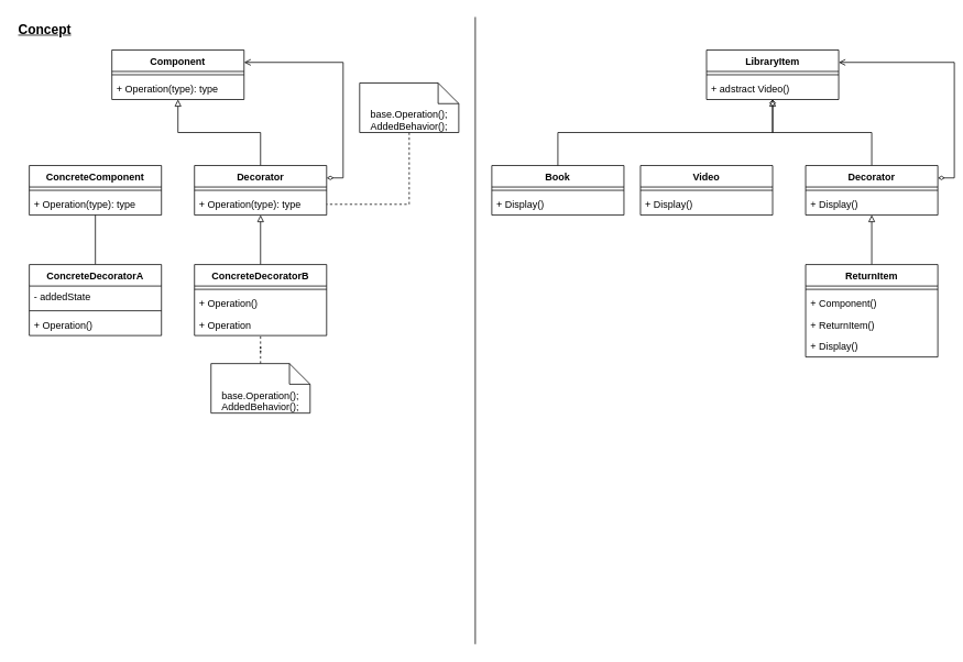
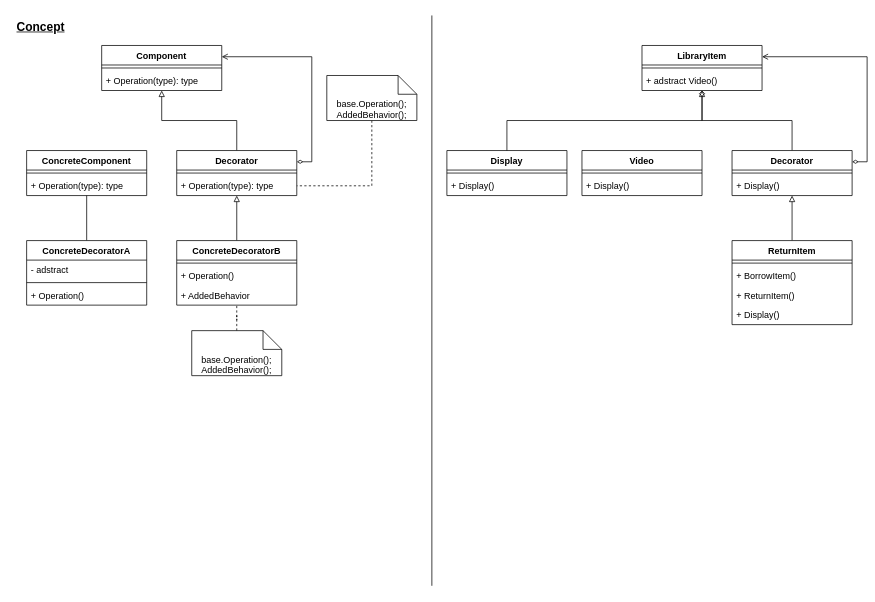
  <mxCell id="0" />
  <mxCell id="1" parent="0" />
  <mxCell id="2" value="Component" style="swimlane;fontStyle=1;align=center;verticalAlign=top;childLayout=stackLayout;horizontal=1;startSize=26;horizontalStack=0;resizeParent=1;resizeParentMax=0;resizeLast=0;collapsible=1;marginBottom=0;" parent="1" vertex="1"><mxGeometry x="135" y="60" width="160" height="60" as="geometry" /></mxCell>
  <mxCell id="3" value="" style="line;strokeWidth=1;fillColor=none;align=left;verticalAlign=middle;spacingTop=-1;spacingLeft=3;spacingRight=3;rotatable=0;labelPosition=right;points=[];portConstraint=eastwest;" parent="2" vertex="1"><mxGeometry y="26" width="160" height="8" as="geometry" /></mxCell>
  <mxCell id="4" value="+ Operation(type): type" style="text;strokeColor=none;fillColor=none;align=left;verticalAlign=top;spacingLeft=4;spacingRight=4;overflow=hidden;rotatable=0;points=[[0,0.5],[1,0.5]];portConstraint=eastwest;" parent="2" vertex="1"><mxGeometry y="34" width="160" height="26" as="geometry" /></mxCell>
  <mxCell id="5" style="edgeStyle=orthogonalEdgeStyle;rounded=0;orthogonalLoop=1;jettySize=auto;html=1;exitX=1;exitY=0.25;exitDx=0;exitDy=0;entryX=1;entryY=0.25;entryDx=0;entryDy=0;endArrow=open;endFill=0;startArrow=diamondThin;startFill=0;" parent="1" source="7" target="2" edge="1"><mxGeometry relative="1" as="geometry" /></mxCell>
  <mxCell id="6" style="edgeStyle=orthogonalEdgeStyle;rounded=0;orthogonalLoop=1;jettySize=auto;html=1;startArrow=none;startFill=0;endArrow=block;endFill=0;" parent="1" source="7" target="2" edge="1"><mxGeometry relative="1" as="geometry" /></mxCell>
  <mxCell id="7" value="Decorator" style="swimlane;fontStyle=1;align=center;verticalAlign=top;childLayout=stackLayout;horizontal=1;startSize=26;horizontalStack=0;resizeParent=1;resizeParentMax=0;resizeLast=0;collapsible=1;marginBottom=0;" parent="1" vertex="1"><mxGeometry x="235" y="200" width="160" height="60" as="geometry" /></mxCell>
  <mxCell id="8" value="" style="line;strokeWidth=1;fillColor=none;align=left;verticalAlign=middle;spacingTop=-1;spacingLeft=3;spacingRight=3;rotatable=0;labelPosition=right;points=[];portConstraint=eastwest;" parent="7" vertex="1"><mxGeometry y="26" width="160" height="8" as="geometry" /></mxCell>
  <mxCell id="9" value="+ Operation(type): type" style="text;strokeColor=none;fillColor=none;align=left;verticalAlign=top;spacingLeft=4;spacingRight=4;overflow=hidden;rotatable=0;points=[[0,0.5],[1,0.5]];portConstraint=eastwest;" parent="7" vertex="1"><mxGeometry y="34" width="160" height="26" as="geometry" /></mxCell>
  <mxCell id="10" style="edgeStyle=orthogonalEdgeStyle;rounded=0;orthogonalLoop=1;jettySize=auto;html=1;startArrow=none;startFill=0;endArrow=none;endFill=0;" parent="1" source="11" target="15" edge="1"><mxGeometry relative="1" as="geometry" /></mxCell>
  <mxCell id="11" value="ConcreteDecoratorA" style="swimlane;fontStyle=1;align=center;verticalAlign=top;childLayout=stackLayout;horizontal=1;startSize=26;horizontalStack=0;resizeParent=1;resizeParentMax=0;resizeLast=0;collapsible=1;marginBottom=0;" parent="1" vertex="1"><mxGeometry x="35" y="320" width="160" height="86" as="geometry" /></mxCell>
- <mxCell id="12" value="- addedState" style="text;strokeColor=none;fillColor=none;align=left;verticalAlign=top;spacingLeft=4;spacingRight=4;overflow=hidden;rotatable=0;points=[[0,0.5],[1,0.5]];portConstraint=eastwest;" parent="11" vertex="1"><mxGeometry y="26" width="160" height="26" as="geometry" /></mxCell>
+ <mxCell id="12" value="- adstract" style="text;strokeColor=none;fillColor=none;align=left;verticalAlign=top;spacingLeft=4;spacingRight=4;overflow=hidden;rotatable=0;points=[[0,0.5],[1,0.5]];portConstraint=eastwest;" parent="11" vertex="1"><mxGeometry y="26" width="160" height="26" as="geometry" /></mxCell>
  <mxCell id="13" value="" style="line;strokeWidth=1;fillColor=none;align=left;verticalAlign=middle;spacingTop=-1;spacingLeft=3;spacingRight=3;rotatable=0;labelPosition=right;points=[];portConstraint=eastwest;" parent="11" vertex="1"><mxGeometry y="52" width="160" height="8" as="geometry" /></mxCell>
  <mxCell id="14" value="+ Operation()" style="text;strokeColor=none;fillColor=none;align=left;verticalAlign=top;spacingLeft=4;spacingRight=4;overflow=hidden;rotatable=0;points=[[0,0.5],[1,0.5]];portConstraint=eastwest;" parent="11" vertex="1"><mxGeometry y="60" width="160" height="26" as="geometry" /></mxCell>
  <mxCell id="15" value="ConcreteComponent" style="swimlane;fontStyle=1;align=center;verticalAlign=top;childLayout=stackLayout;horizontal=1;startSize=26;horizontalStack=0;resizeParent=1;resizeParentMax=0;resizeLast=0;collapsible=1;marginBottom=0;" parent="1" vertex="1"><mxGeometry x="35" y="200" width="160" height="60" as="geometry" /></mxCell>
  <mxCell id="16" value="" style="line;strokeWidth=1;fillColor=none;align=left;verticalAlign=middle;spacingTop=-1;spacingLeft=3;spacingRight=3;rotatable=0;labelPosition=right;points=[];portConstraint=eastwest;" parent="15" vertex="1"><mxGeometry y="26" width="160" height="8" as="geometry" /></mxCell>
  <mxCell id="17" value="+ Operation(type): type" style="text;strokeColor=none;fillColor=none;align=left;verticalAlign=top;spacingLeft=4;spacingRight=4;overflow=hidden;rotatable=0;points=[[0,0.5],[1,0.5]];portConstraint=eastwest;" parent="15" vertex="1"><mxGeometry y="34" width="160" height="26" as="geometry" /></mxCell>
  <mxCell id="18" style="edgeStyle=orthogonalEdgeStyle;rounded=0;orthogonalLoop=1;jettySize=auto;html=1;startArrow=none;startFill=0;endArrow=block;endFill=0;" parent="1" source="19" target="7" edge="1"><mxGeometry relative="1" as="geometry" /></mxCell>
  <mxCell id="19" value="ConcreteDecoratorB" style="swimlane;fontStyle=1;align=center;verticalAlign=top;childLayout=stackLayout;horizontal=1;startSize=26;horizontalStack=0;resizeParent=1;resizeParentMax=0;resizeLast=0;collapsible=1;marginBottom=0;" parent="1" vertex="1"><mxGeometry x="235" y="320" width="160" height="86" as="geometry" /></mxCell>
  <mxCell id="20" value="" style="line;strokeWidth=1;fillColor=none;align=left;verticalAlign=middle;spacingTop=-1;spacingLeft=3;spacingRight=3;rotatable=0;labelPosition=right;points=[];portConstraint=eastwest;" parent="19" vertex="1"><mxGeometry y="26" width="160" height="8" as="geometry" /></mxCell>
  <mxCell id="21" value="+ Operation()" style="text;strokeColor=none;fillColor=none;align=left;verticalAlign=top;spacingLeft=4;spacingRight=4;overflow=hidden;rotatable=0;points=[[0,0.5],[1,0.5]];portConstraint=eastwest;" parent="19" vertex="1"><mxGeometry y="34" width="160" height="26" as="geometry" /></mxCell>
- <mxCell id="22" value="+ Operation" style="text;strokeColor=none;fillColor=none;align=left;verticalAlign=top;spacingLeft=4;spacingRight=4;overflow=hidden;rotatable=0;points=[[0,0.5],[1,0.5]];portConstraint=eastwest;" parent="19" vertex="1"><mxGeometry y="60" width="160" height="26" as="geometry" /></mxCell>
+ <mxCell id="22" value="+ AddedBehavior" style="text;strokeColor=none;fillColor=none;align=left;verticalAlign=top;spacingLeft=4;spacingRight=4;overflow=hidden;rotatable=0;points=[[0,0.5],[1,0.5]];portConstraint=eastwest;" parent="19" vertex="1"><mxGeometry y="60" width="160" height="26" as="geometry" /></mxCell>
  <mxCell id="23" style="edgeStyle=orthogonalEdgeStyle;rounded=0;orthogonalLoop=1;jettySize=auto;html=1;exitX=0.5;exitY=0;exitDx=0;exitDy=0;exitPerimeter=0;startArrow=none;startFill=0;endArrow=none;endFill=0;dashed=1;" parent="1" source="24" target="19" edge="1"><mxGeometry relative="1" as="geometry" /></mxCell>
  <mxCell id="24" value="base.Operation();&lt;br&gt;AddedBehavior();" style="shape=note2;boundedLbl=1;whiteSpace=wrap;html=1;size=25;verticalAlign=top;align=center;" parent="1" vertex="1"><mxGeometry x="255" y="440" width="120" height="60" as="geometry" /></mxCell>
  <mxCell id="25" style="edgeStyle=orthogonalEdgeStyle;rounded=0;orthogonalLoop=1;jettySize=auto;html=1;dashed=1;startArrow=none;startFill=0;endArrow=none;endFill=0;" parent="1" source="26" target="9" edge="1"><mxGeometry relative="1" as="geometry" /></mxCell>
  <mxCell id="26" value="base.Operation();&lt;br&gt;AddedBehavior();" style="shape=note2;boundedLbl=1;whiteSpace=wrap;html=1;size=25;verticalAlign=top;align=center;" parent="1" vertex="1"><mxGeometry x="435" y="100" width="120" height="60" as="geometry" /></mxCell>
  <mxCell id="27" value="LibraryItem" style="swimlane;fontStyle=1;align=center;verticalAlign=top;childLayout=stackLayout;horizontal=1;startSize=26;horizontalStack=0;resizeParent=1;resizeParentMax=0;resizeLast=0;collapsible=1;marginBottom=0;" parent="1" vertex="1"><mxGeometry x="855" y="60" width="160" height="60" as="geometry" /></mxCell>
  <mxCell id="28" value="" style="line;strokeWidth=1;fillColor=none;align=left;verticalAlign=middle;spacingTop=-1;spacingLeft=3;spacingRight=3;rotatable=0;labelPosition=right;points=[];portConstraint=eastwest;" parent="27" vertex="1"><mxGeometry y="26" width="160" height="8" as="geometry" /></mxCell>
  <mxCell id="29" value="+ adstract Video()" style="text;strokeColor=none;fillColor=none;align=left;verticalAlign=top;spacingLeft=4;spacingRight=4;overflow=hidden;rotatable=0;points=[[0,0.5],[1,0.5]];portConstraint=eastwest;" parent="27" vertex="1"><mxGeometry y="34" width="160" height="26" as="geometry" /></mxCell>
  <mxCell id="30" style="edgeStyle=orthogonalEdgeStyle;rounded=0;orthogonalLoop=1;jettySize=auto;html=1;exitX=1;exitY=0.25;exitDx=0;exitDy=0;entryX=1;entryY=0.25;entryDx=0;entryDy=0;endArrow=open;endFill=0;startArrow=diamondThin;startFill=0;" parent="1" source="32" target="27" edge="1"><mxGeometry relative="1" as="geometry" /></mxCell>
  <mxCell id="31" style="edgeStyle=orthogonalEdgeStyle;rounded=0;orthogonalLoop=1;jettySize=auto;html=1;startArrow=none;startFill=0;endArrow=block;endFill=0;" parent="1" source="32" target="27" edge="1"><mxGeometry relative="1" as="geometry" /></mxCell>
  <mxCell id="32" value="Decorator" style="swimlane;fontStyle=1;align=center;verticalAlign=top;childLayout=stackLayout;horizontal=1;startSize=26;horizontalStack=0;resizeParent=1;resizeParentMax=0;resizeLast=0;collapsible=1;marginBottom=0;" parent="1" vertex="1"><mxGeometry x="975" y="200" width="160" height="60" as="geometry" /></mxCell>
  <mxCell id="33" value="" style="line;strokeWidth=1;fillColor=none;align=left;verticalAlign=middle;spacingTop=-1;spacingLeft=3;spacingRight=3;rotatable=0;labelPosition=right;points=[];portConstraint=eastwest;" parent="32" vertex="1"><mxGeometry y="26" width="160" height="8" as="geometry" /></mxCell>
  <mxCell id="34" value="+ Display()" style="text;strokeColor=none;fillColor=none;align=left;verticalAlign=top;spacingLeft=4;spacingRight=4;overflow=hidden;rotatable=0;points=[[0,0.5],[1,0.5]];portConstraint=eastwest;" parent="32" vertex="1"><mxGeometry y="34" width="160" height="26" as="geometry" /></mxCell>
  <mxCell id="35" value="Video" style="swimlane;fontStyle=1;align=center;verticalAlign=top;childLayout=stackLayout;horizontal=1;startSize=26;horizontalStack=0;resizeParent=1;resizeParentMax=0;resizeLast=0;collapsible=1;marginBottom=0;" parent="1" vertex="1"><mxGeometry x="775" y="200" width="160" height="60" as="geometry" /></mxCell>
  <mxCell id="36" value="" style="line;strokeWidth=1;fillColor=none;align=left;verticalAlign=middle;spacingTop=-1;spacingLeft=3;spacingRight=3;rotatable=0;labelPosition=right;points=[];portConstraint=eastwest;" parent="35" vertex="1"><mxGeometry y="26" width="160" height="8" as="geometry" /></mxCell>
  <mxCell id="37" value="+ Display()" style="text;strokeColor=none;fillColor=none;align=left;verticalAlign=top;spacingLeft=4;spacingRight=4;overflow=hidden;rotatable=0;points=[[0,0.5],[1,0.5]];portConstraint=eastwest;" parent="35" vertex="1"><mxGeometry y="34" width="160" height="26" as="geometry" /></mxCell>
  <mxCell id="38" style="edgeStyle=orthogonalEdgeStyle;rounded=0;orthogonalLoop=1;jettySize=auto;html=1;startArrow=none;startFill=0;endArrow=block;endFill=0;" parent="1" source="39" target="32" edge="1"><mxGeometry relative="1" as="geometry" /></mxCell>
  <mxCell id="39" value="ReturnItem" style="swimlane;fontStyle=1;align=center;verticalAlign=top;childLayout=stackLayout;horizontal=1;startSize=26;horizontalStack=0;resizeParent=1;resizeParentMax=0;resizeLast=0;collapsible=1;marginBottom=0;" parent="1" vertex="1"><mxGeometry x="975" y="320" width="160" height="112" as="geometry" /></mxCell>
  <mxCell id="40" value="" style="line;strokeWidth=1;fillColor=none;align=left;verticalAlign=middle;spacingTop=-1;spacingLeft=3;spacingRight=3;rotatable=0;labelPosition=right;points=[];portConstraint=eastwest;" parent="39" vertex="1"><mxGeometry y="26" width="160" height="8" as="geometry" /></mxCell>
- <mxCell id="41" value="+ Component()" style="text;strokeColor=none;fillColor=none;align=left;verticalAlign=top;spacingLeft=4;spacingRight=4;overflow=hidden;rotatable=0;points=[[0,0.5],[1,0.5]];portConstraint=eastwest;" parent="39" vertex="1"><mxGeometry y="34" width="160" height="26" as="geometry" /></mxCell>
+ <mxCell id="41" value="+ BorrowItem()" style="text;strokeColor=none;fillColor=none;align=left;verticalAlign=top;spacingLeft=4;spacingRight=4;overflow=hidden;rotatable=0;points=[[0,0.5],[1,0.5]];portConstraint=eastwest;" parent="39" vertex="1"><mxGeometry y="34" width="160" height="26" as="geometry" /></mxCell>
  <mxCell id="42" value="+ ReturnItem()" style="text;strokeColor=none;fillColor=none;align=left;verticalAlign=top;spacingLeft=4;spacingRight=4;overflow=hidden;rotatable=0;points=[[0,0.5],[1,0.5]];portConstraint=eastwest;" parent="39" vertex="1"><mxGeometry y="60" width="160" height="26" as="geometry" /></mxCell>
  <mxCell id="43" value="+ Display()" style="text;strokeColor=none;fillColor=none;align=left;verticalAlign=top;spacingLeft=4;spacingRight=4;overflow=hidden;rotatable=0;points=[[0,0.5],[1,0.5]];portConstraint=eastwest;" parent="39" vertex="1"><mxGeometry y="86" width="160" height="26" as="geometry" /></mxCell>
- <mxCell id="44" value="Book" style="swimlane;fontStyle=1;align=center;verticalAlign=top;childLayout=stackLayout;horizontal=1;startSize=26;horizontalStack=0;resizeParent=1;resizeParentMax=0;resizeLast=0;collapsible=1;marginBottom=0;" parent="1" vertex="1"><mxGeometry x="595" y="200" width="160" height="60" as="geometry" /></mxCell>
+ <mxCell id="44" value="Display" style="swimlane;fontStyle=1;align=center;verticalAlign=top;childLayout=stackLayout;horizontal=1;startSize=26;horizontalStack=0;resizeParent=1;resizeParentMax=0;resizeLast=0;collapsible=1;marginBottom=0;" parent="1" vertex="1"><mxGeometry x="595" y="200" width="160" height="60" as="geometry" /></mxCell>
  <mxCell id="45" value="" style="line;strokeWidth=1;fillColor=none;align=left;verticalAlign=middle;spacingTop=-1;spacingLeft=3;spacingRight=3;rotatable=0;labelPosition=right;points=[];portConstraint=eastwest;" parent="44" vertex="1"><mxGeometry y="26" width="160" height="8" as="geometry" /></mxCell>
  <mxCell id="46" value="+ Display()" style="text;strokeColor=none;fillColor=none;align=left;verticalAlign=top;spacingLeft=4;spacingRight=4;overflow=hidden;rotatable=0;points=[[0,0.5],[1,0.5]];portConstraint=eastwest;" parent="44" vertex="1"><mxGeometry y="34" width="160" height="26" as="geometry" /></mxCell>
  <mxCell id="47" style="edgeStyle=orthogonalEdgeStyle;rounded=0;orthogonalLoop=1;jettySize=auto;html=1;exitX=0.5;exitY=0;exitDx=0;exitDy=0;startArrow=none;startFill=0;endArrow=diamond;endFill=0;" parent="1" source="44" target="27" edge="1"><mxGeometry relative="1" as="geometry"><mxPoint x="865" y="210" as="sourcePoint" /><mxPoint x="945" y="130" as="targetPoint" /></mxGeometry></mxCell>
  <mxCell id="48" value="" style="endArrow=none;html=1;rounded=0;fontSize=16;" edge="1" parent="1"><mxGeometry width="50" height="50" relative="1" as="geometry"><mxPoint x="575" y="780" as="sourcePoint" /><mxPoint x="575" y="20" as="targetPoint" /></mxGeometry></mxCell>
  <mxCell id="49" value="Concept" style="text;html=1;strokeColor=none;fillColor=none;align=left;verticalAlign=middle;whiteSpace=wrap;rounded=0;fontSize=16;fontStyle=5" vertex="1" parent="1"><mxGeometry x="20" y="20" width="80" height="30" as="geometry" /></mxCell>
